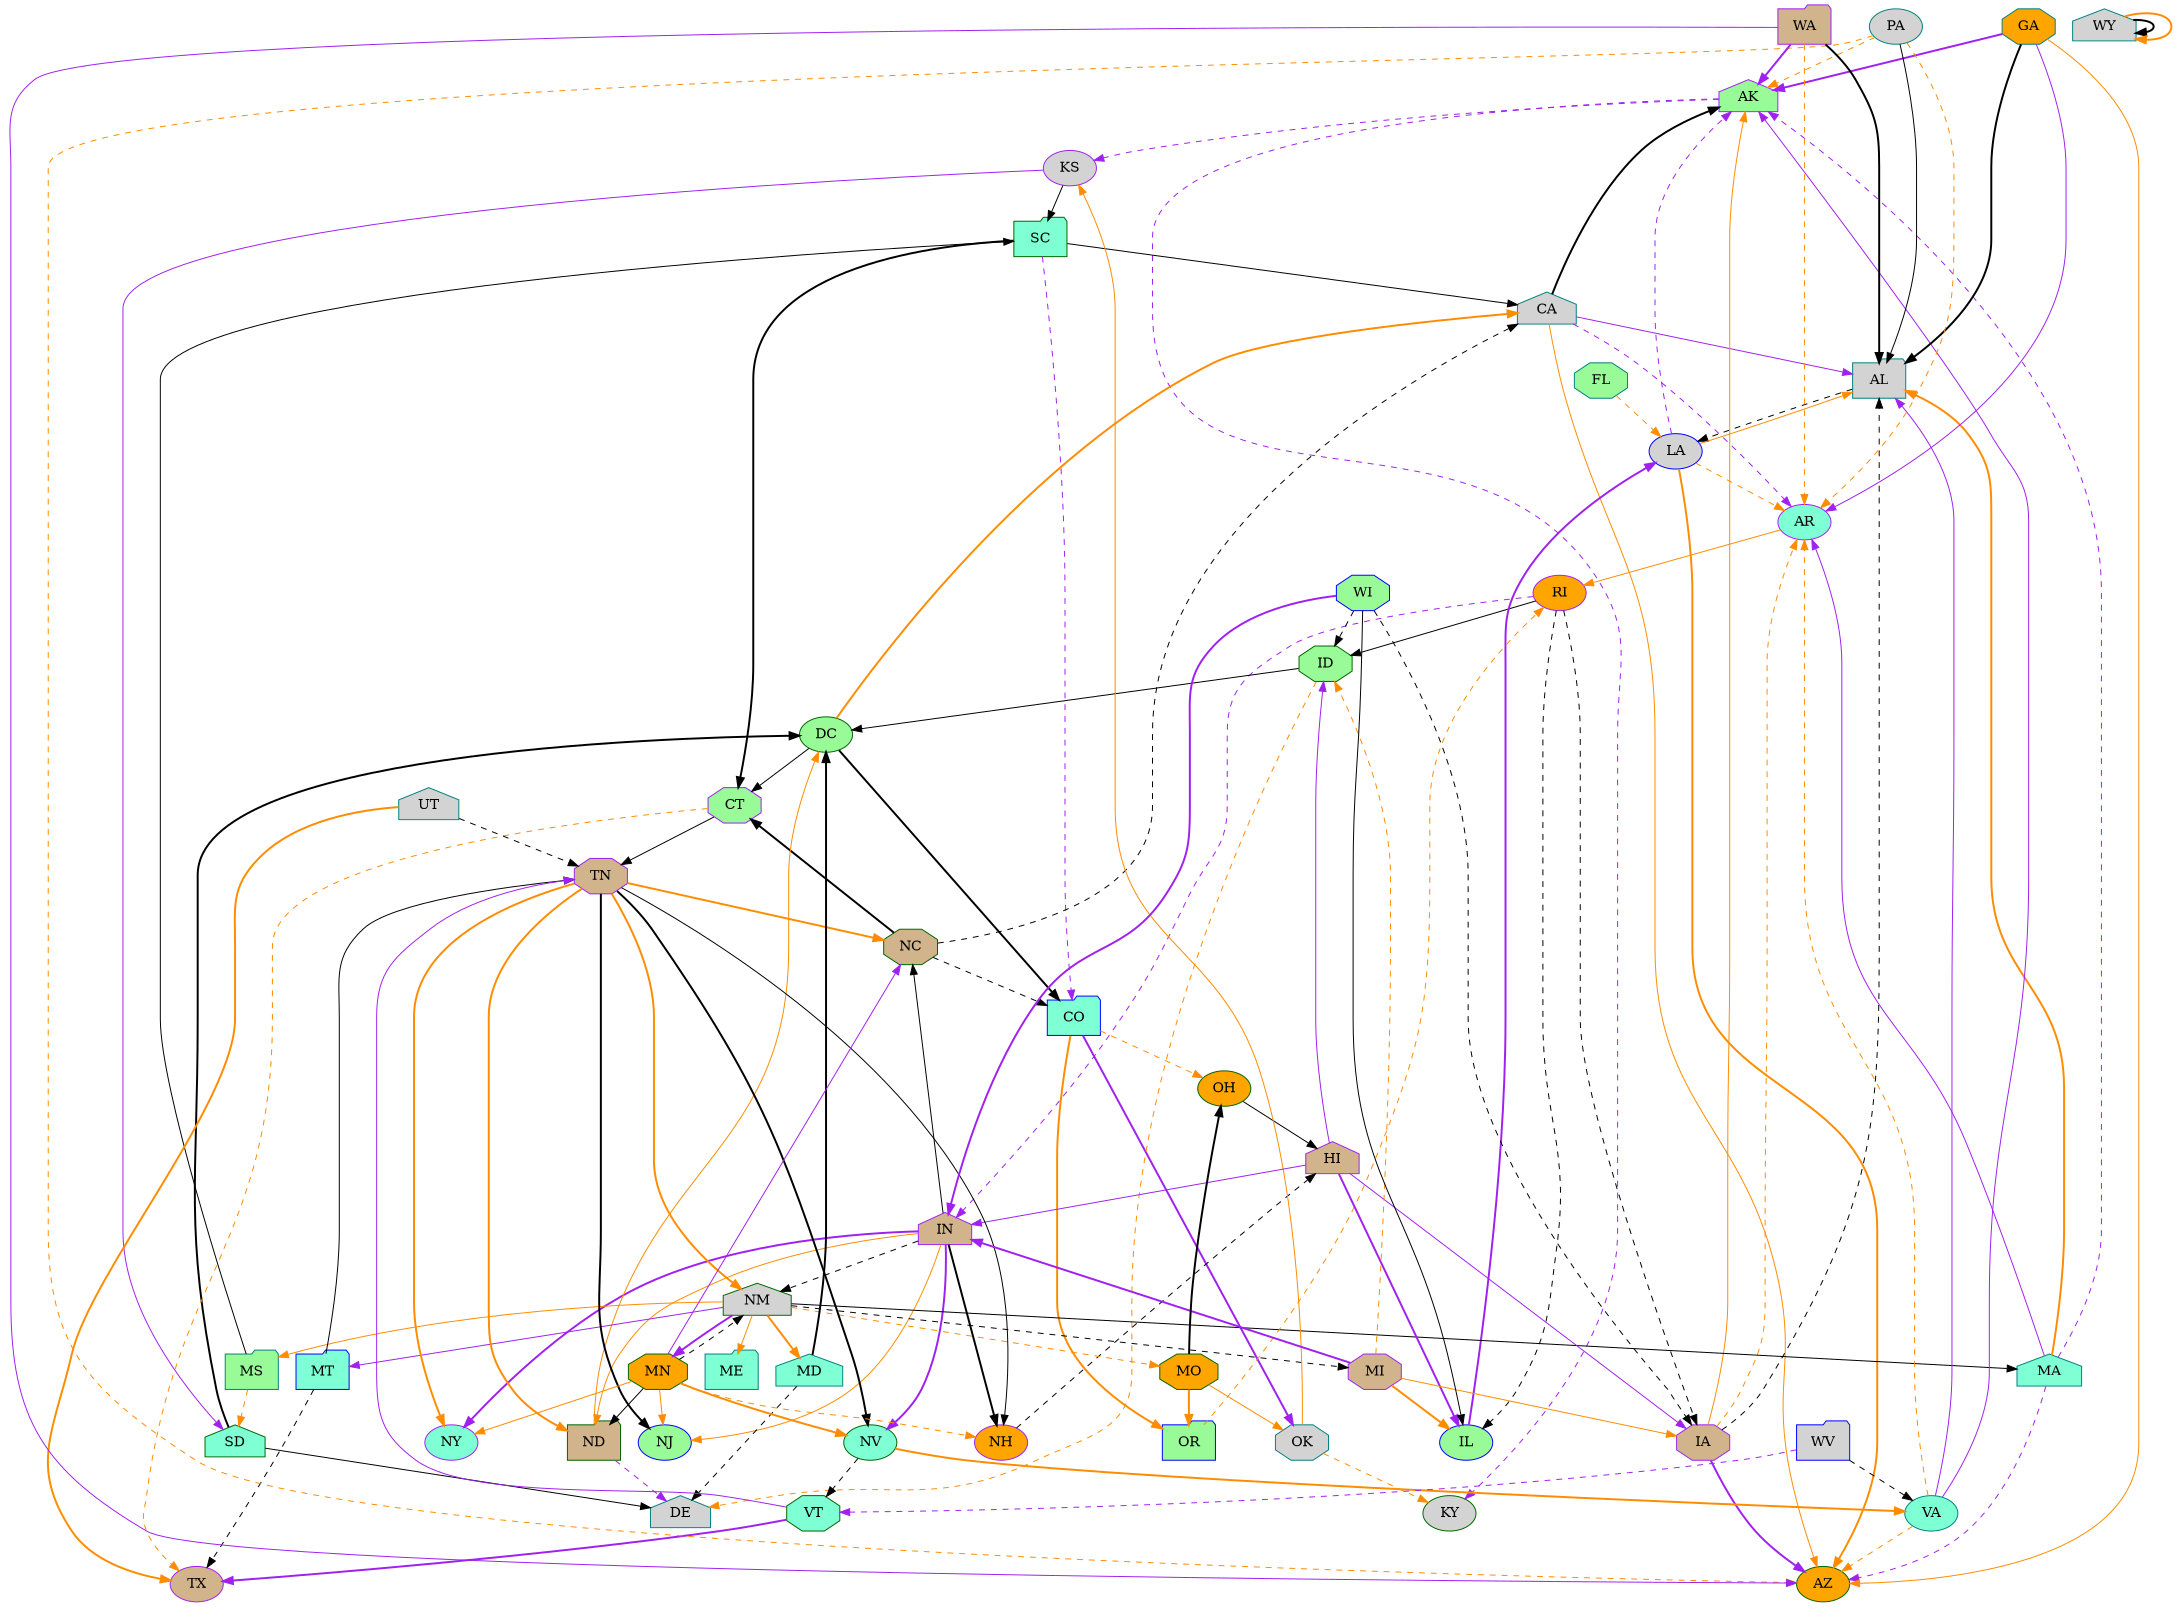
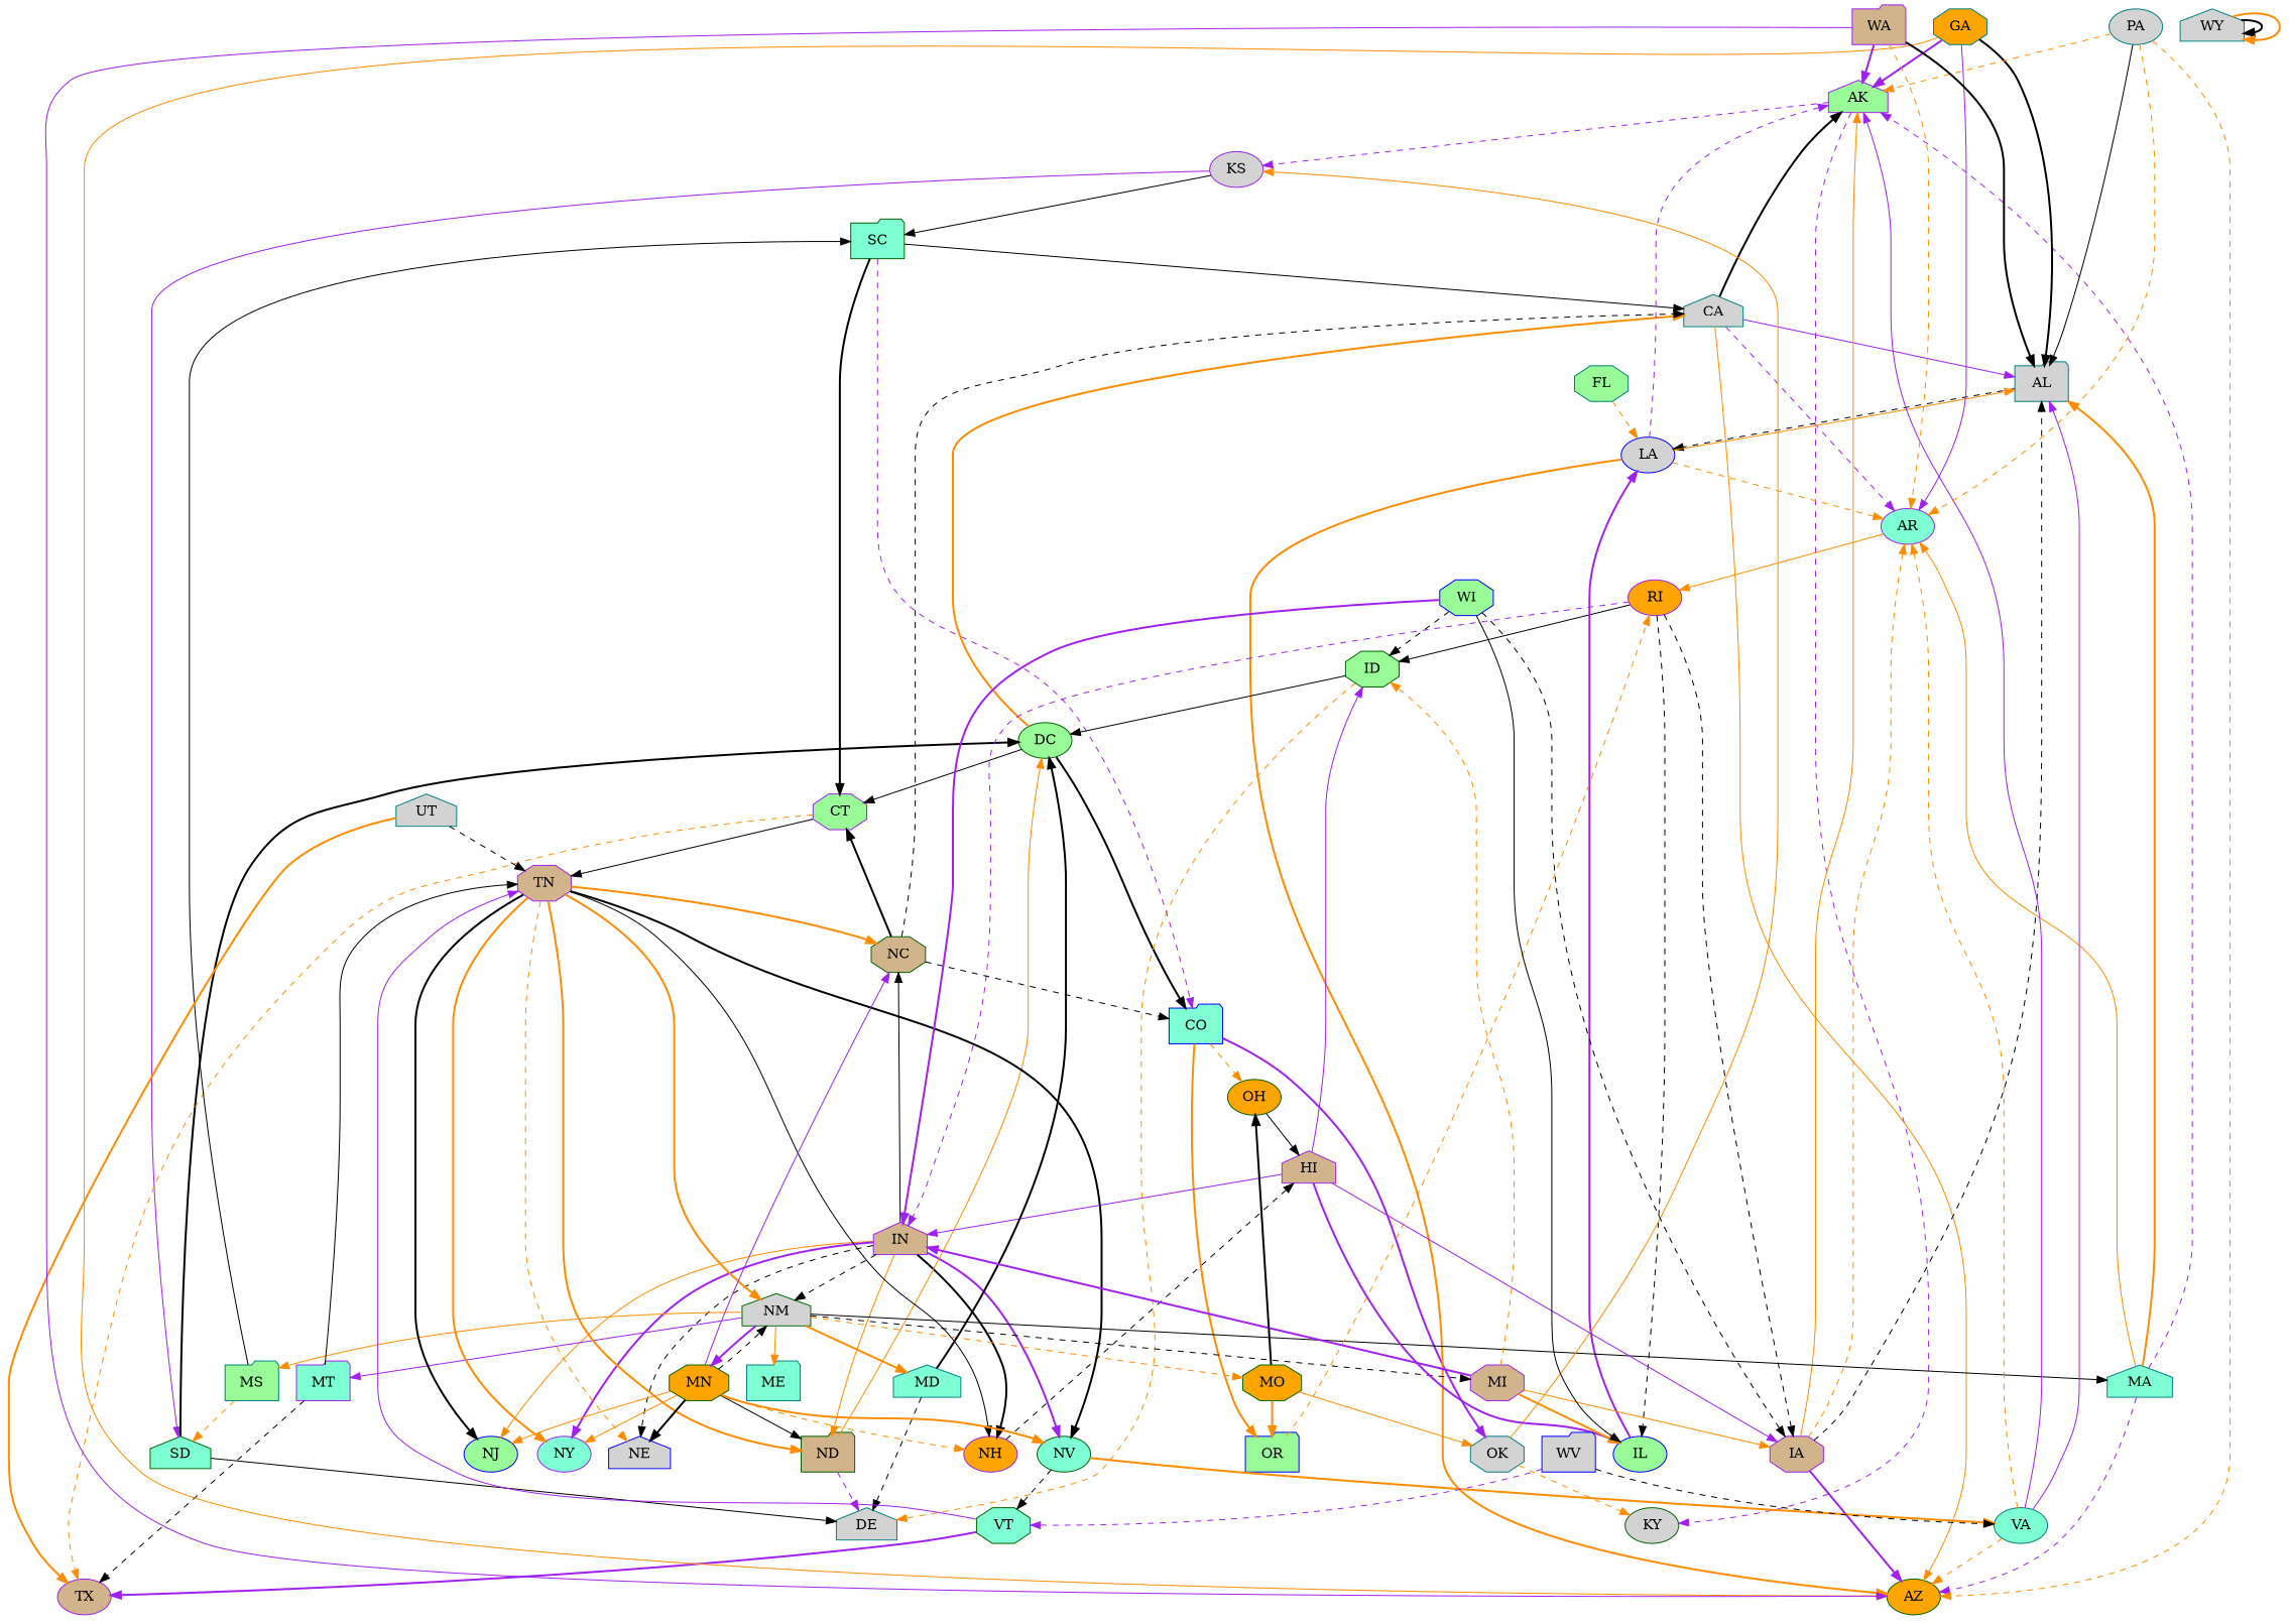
  digraph {
    node [color=purple fillcolor=lightgrey shape=ellipse style=filled]
    edge [color=darkorange style=dashed]
    AK [fillcolor=palegreen shape=house]
    KS
    KY [color=darkgreen]
    SC [color=darkgreen fillcolor=aquamarine shape=folder]
    SD [color=darkgreen fillcolor=aquamarine shape=house]
    CA [color=teal shape=house]
    CO [color=blue fillcolor=aquamarine shape=folder]
    CT [fillcolor=palegreen shape=octagon]
    DC [color=darkgreen fillcolor=palegreen]
    DE [color=teal shape=house]
    AL [color=teal shape=folder]
    LA [color=blue]
    AR [fillcolor=aquamarine]
    AZ [color=darkgreen fillcolor=orange]
    RI [fillcolor=orange]
    IA [fillcolor=tan shape=octagon]
    ID [color=darkgreen fillcolor=palegreen shape=octagon]
    IL [color=blue fillcolor=palegreen]
    IN [fillcolor=tan shape=house]
    NC [color=darkgreen fillcolor=tan shape=octagon]
    ND [color=darkgreen fillcolor=tan shape=folder]
+   NE [color=blue shape=house]
    NH [fillcolor=orange]
    NJ [color=blue fillcolor=palegreen]
    NM [color=darkgreen shape=house]
    NV [color=darkgreen fillcolor=aquamarine]
    NY [fillcolor=aquamarine]
    OH [color=darkgreen fillcolor=orange]
    OK [color=teal shape=octagon]
    OR [color=blue fillcolor=palegreen shape=folder]
    HI [fillcolor=tan shape=house]
    TN [fillcolor=tan shape=octagon]
    TX [fillcolor=tan]
    MA [color=teal fillcolor=aquamarine shape=house]
    MD [color=teal fillcolor=aquamarine shape=house]
    MI [fillcolor=tan shape=octagon]
    MN [color=darkgreen fillcolor=orange shape=octagon]
    MO [color=darkgreen fillcolor=orange shape=octagon]
    MS [color=teal fillcolor=palegreen shape=folder]
-   MT [color=blue fillcolor=aquamarine shape=folder]
+   MT [fillcolor=aquamarine shape=folder]
    ME [color=teal fillcolor=aquamarine shape=folder]
    VA [color=teal fillcolor=aquamarine]
    VT [color=darkgreen fillcolor=aquamarine shape=octagon]
    FL [color=teal fillcolor=palegreen shape=octagon]
    GA [color=teal fillcolor=orange shape=octagon]
    PA [color=teal]
    UT [color=teal shape=house]
    WA [fillcolor=tan shape=folder]
    WI [color=blue fillcolor=palegreen shape=octagon]
    WV [color=blue shape=folder]
    WY [color=teal shape=house]
    AK -> KS [color=purple]
    AK -> KY [color=purple]
    KS -> SC [color=black style=solid]
    KS -> SD [color=purple style=solid]
    SC -> CA [color=black style=solid]
    SC -> CO [color=purple]
    SC -> CT [color=black style=bold]
    SD -> DC [color=black style=bold]
    SD -> DE [color=black style=solid]
    CA -> AK [color=black style=bold]
    CA -> AL [color=purple style=solid]
    CA -> AR [color=purple]
    CA -> AZ [style=solid]
    CO -> OH
    CO -> OK [color=purple style=bold]
    CO -> OR [style=bold]
    CT -> TN [color=black style=solid]
    CT -> TX
    DC -> CA [style=bold]
    DC -> CO [color=black style=bold]
    DC -> CT [color=black style=solid]
    AL -> LA [color=black]
    LA -> AK [color=purple]
    LA -> AL [style=solid]
    LA -> AR
    LA -> AZ [style=bold]
    AR -> RI [style=solid]
    RI -> IA [color=black]
    RI -> ID [color=black style=solid]
    RI -> IL [color=black]
    RI -> IN [color=purple]
    IA -> AK [style=solid]
    IA -> AL [color=black]
    IA -> AR
    IA -> AZ [color=purple style=bold]
    ID -> DC [color=black style=solid]
    ID -> DE
    IL -> LA [color=purple style=bold]
    IN -> NC [color=black style=solid]
    IN -> ND [style=solid]
+   IN -> NE [color=black]
    IN -> NH [color=black style=bold]
    IN -> NJ [style=solid]
    IN -> NM [color=black]
    IN -> NV [color=purple style=bold]
    IN -> NY [color=purple style=bold]
    NC -> CA [color=black]
    NC -> CO [color=black]
    NC -> CT [color=black style=bold]
    ND -> DC [style=solid]
    ND -> DE [color=purple]
    NH -> HI [color=black]
    NM -> MA [color=black style=solid]
    NM -> MD [style=bold]
    NM -> MI [color=black]
    NM -> MN [color=purple style=bold]
    NM -> MO
    NM -> MS [style=solid]
    NM -> MT [color=purple style=solid]
    NM -> ME [style=solid]
    NV -> VA [style=bold]
    NV -> VT [color=black]
    OH -> HI [color=black style=solid]
    OK -> KS [style=solid]
    OK -> KY
    OR -> RI
    HI -> IA [color=purple style=solid]
    HI -> ID [color=purple style=solid]
    HI -> IL [color=purple style=bold]
    HI -> IN [color=purple style=solid]
    TN -> NC [style=bold]
    TN -> ND [style=bold]
+   TN -> NE
    TN -> NH [color=black style=solid]
    TN -> NJ [color=black style=bold]
    TN -> NM [style=bold]
    TN -> NV [color=black style=bold]
    TN -> NY [style=bold]
    MA -> AK [color=purple]
    MA -> AL [style=bold]
-   MA -> AR [color=purple style=solid]
+   MA -> AR [style=solid]
    MA -> AZ [color=purple]
    MD -> DC [color=black style=bold]
    MD -> DE [color=black]
    MI -> IA [style=solid]
    MI -> ID
    MI -> IL [style=bold]
    MI -> IN [color=purple style=bold]
    MN -> NC [color=purple style=solid]
    MN -> ND [color=black style=solid]
+   MN -> NE [color=black style=bold]
    MN -> NH
    MN -> NJ [style=solid]
    MN -> NM [color=black]
    MN -> NV [style=bold]
    MN -> NY [style=solid]
    MO -> OH [color=black style=bold]
    MO -> OK [style=solid]
    MO -> OR [style=bold]
    MS -> SC [color=black style=solid]
    MS -> SD
    MT -> TN [color=black style=solid]
    MT -> TX [color=black]
    VA -> AK [color=purple style=solid]
    VA -> AL [color=purple style=solid]
    VA -> AR
    VA -> AZ
    VT -> TN [color=purple style=solid]
    VT -> TX [color=purple style=bold]
    FL -> LA
    GA -> AK [color=purple style=bold]
    GA -> AL [color=black style=bold]
    GA -> AR [color=purple style=solid]
    GA -> AZ [style=solid]
    PA -> AK
    PA -> AL [color=black style=solid]
    PA -> AR
    PA -> AZ
    UT -> TN [color=black]
    UT -> TX [style=bold]
    WA -> AK [color=purple style=bold]
    WA -> AL [color=black style=bold]
    WA -> AR
    WA -> AZ [color=purple style=solid]
    WI -> IA [color=black]
    WI -> ID [color=black]
    WI -> IL [color=black style=solid]
    WI -> IN [color=purple style=bold]
    WV -> VA [color=black]
    WV -> VT [color=purple]
    WY -> WY [color=black style=bold]
    WY -> WY [style=bold]
  }
